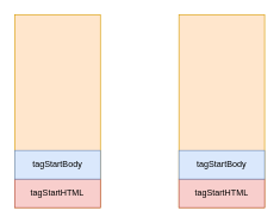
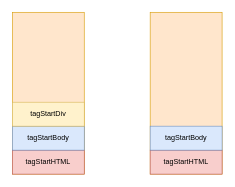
  <mxCell id="0" />
  <mxCell id="1" parent="0" />
  <mxCell id="2" value="" style="rounded=0;whiteSpace=wrap;html=1;fillColor=#ffe6cc;strokeColor=#d79b00;" vertex="1" parent="1"><mxGeometry x="20" y="20" width="120" height="270" as="geometry" /></mxCell>
  <mxCell id="3" value="tagStartHTML" style="text;html=1;strokeColor=#b85450;fillColor=#f8cecc;align=center;verticalAlign=middle;whiteSpace=wrap;rounded=0;" vertex="1" parent="1"><mxGeometry x="20" y="250" width="120" height="40" as="geometry" /></mxCell>
  <mxCell id="4" value="tagStartBody" style="text;html=1;strokeColor=#6c8ebf;fillColor=#dae8fc;align=center;verticalAlign=middle;whiteSpace=wrap;rounded=0;" vertex="1" parent="1"><mxGeometry x="20" y="210" width="120" height="40" as="geometry" /></mxCell>
+ <mxCell id="5" value="tagStartDiv" style="text;html=1;strokeColor=#d6b656;fillColor=#fff2cc;align=center;verticalAlign=middle;whiteSpace=wrap;rounded=0;" vertex="1" parent="1"><mxGeometry x="20" y="170" width="120" height="40" as="geometry" /></mxCell>
  <mxCell id="6" value="" style="rounded=0;whiteSpace=wrap;html=1;fillColor=#ffe6cc;strokeColor=#d79b00;" vertex="1" parent="1"><mxGeometry x="250" y="20" width="120" height="270" as="geometry" /></mxCell>
  <mxCell id="7" value="tagStartHTML" style="text;html=1;strokeColor=#b85450;fillColor=#f8cecc;align=center;verticalAlign=middle;whiteSpace=wrap;rounded=0;" vertex="1" parent="1"><mxGeometry x="250" y="250" width="120" height="40" as="geometry" /></mxCell>
  <mxCell id="8" value="tagStartBody" style="text;html=1;strokeColor=#6c8ebf;fillColor=#dae8fc;align=center;verticalAlign=middle;whiteSpace=wrap;rounded=0;" vertex="1" parent="1"><mxGeometry x="250" y="210" width="120" height="40" as="geometry" /></mxCell>
